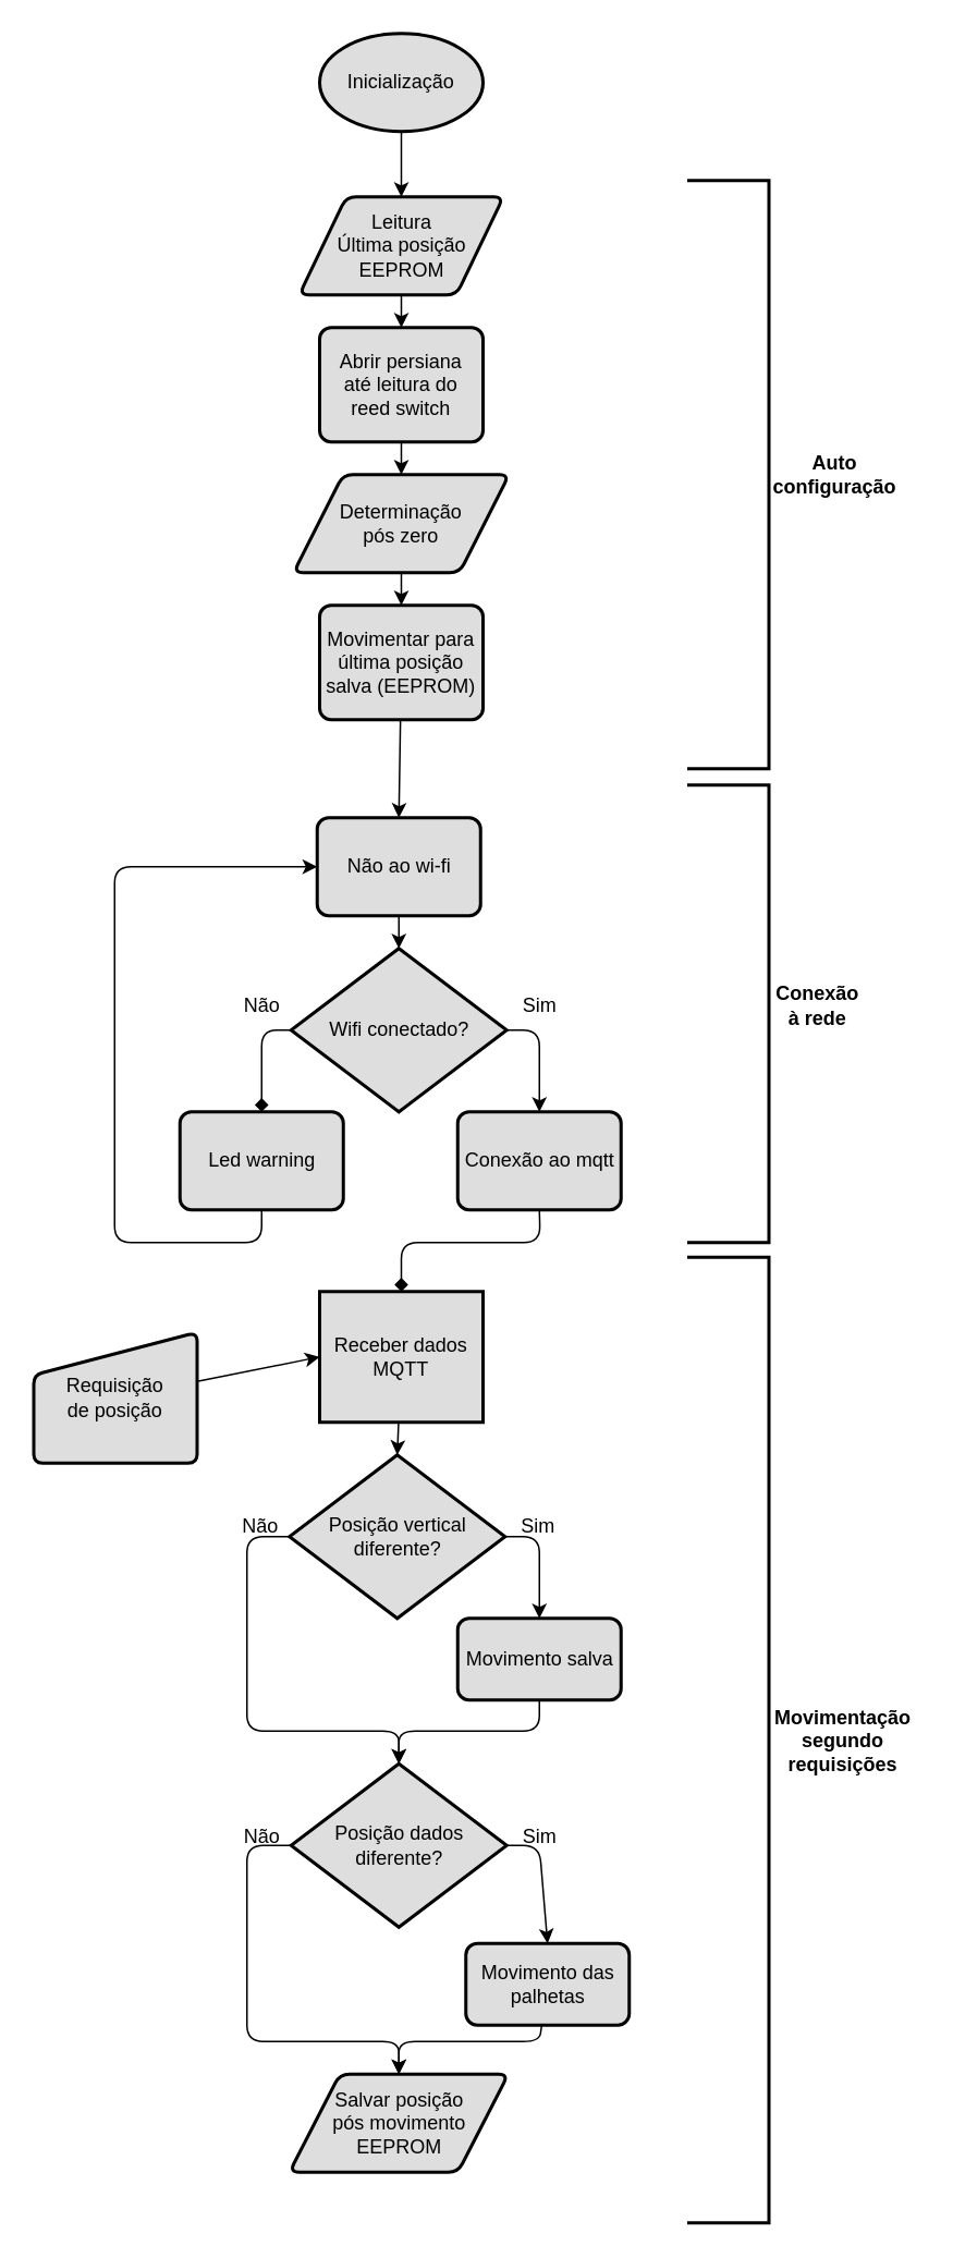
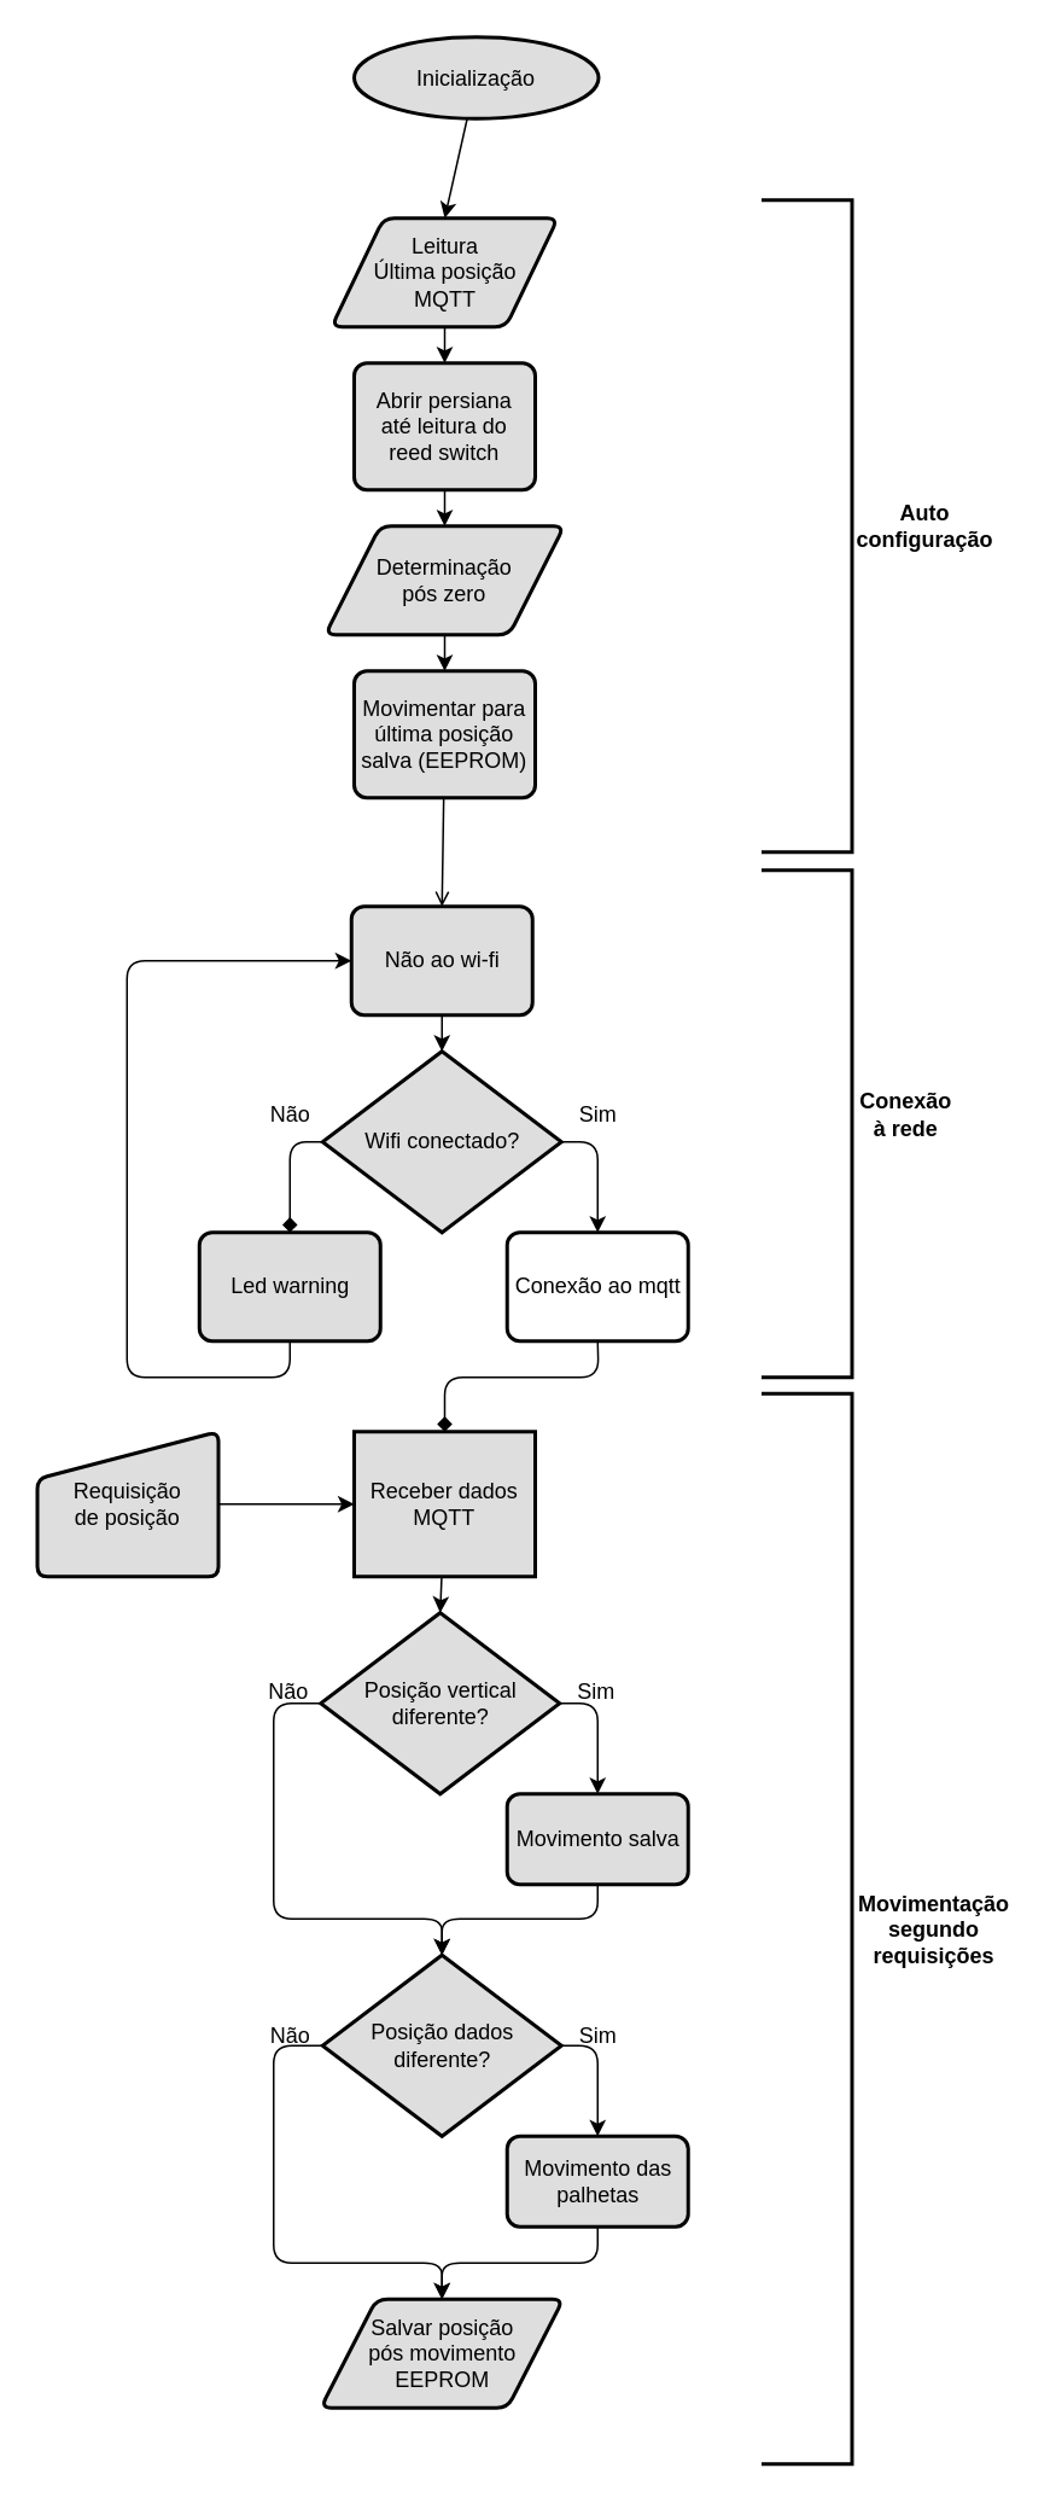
  <mxCell id="0" />
  <mxCell id="1" parent="0" />
  <mxCell id="2" style="edgeStyle=none;html=1;entryX=0.5;entryY=0;entryDx=0;entryDy=0;strokeColor=#000000;" edge="1" parent="1" source="3" target="16"><mxGeometry relative="1" as="geometry" /></mxCell>
- <mxCell id="3" value="Inicialização" style="strokeWidth=2;html=1;shape=mxgraph.flowchart.start_1;whiteSpace=wrap;strokeColor=#000000;fillColor=#DEDEDE;fontColor=#000000;" parent="1" vertex="1"><mxGeometry x="195" y="20" width="100" height="60" as="geometry" /></mxCell>
+ <mxCell id="3" value="Inicialização" style="strokeWidth=2;html=1;shape=mxgraph.flowchart.start_1;whiteSpace=wrap;strokeColor=#000000;fillColor=#DEDEDE;fontColor=#000000;" parent="1" vertex="1"><mxGeometry x="195" y="20" width="135" height="45" as="geometry" /></mxCell>
  <mxCell id="4" style="edgeStyle=none;html=1;entryX=0.5;entryY=0;entryDx=0;entryDy=0;entryPerimeter=0;strokeColor=#000000;fillColor=#DEDEDE;fontColor=#000000;" parent="1" source="5" target="10" edge="1"><mxGeometry relative="1" as="geometry" /></mxCell>
  <mxCell id="5" value="Não ao wi-fi" style="rounded=1;whiteSpace=wrap;html=1;absoluteArcSize=1;arcSize=14;strokeWidth=2;shadow=0;glass=0;labelBackgroundColor=none;fontColor=#000000;strokeColor=#000000;fillColor=#DEDEDE;" parent="1" vertex="1"><mxGeometry x="193.5" y="500" width="100" height="60" as="geometry" /></mxCell>
  <mxCell id="6" style="edgeStyle=none;html=1;entryX=0.5;entryY=0;entryDx=0;entryDy=0;exitX=0.5;exitY=1;exitDx=0;exitDy=0;strokeColor=#000000;endArrow=diamond;" edge="1" parent="1" source="7" target="28"><mxGeometry relative="1" as="geometry"><Array as="points"><mxPoint x="330" y="760" /><mxPoint x="245" y="760" /></Array></mxGeometry></mxCell>
- <mxCell id="7" value="Conexão ao mqtt" style="rounded=1;whiteSpace=wrap;html=1;absoluteArcSize=1;arcSize=14;strokeWidth=2;shadow=0;glass=0;labelBackgroundColor=none;fontColor=#000000;strokeColor=#000000;fillColor=#DEDEDE;" parent="1" vertex="1"><mxGeometry x="279.5" y="680" width="100" height="60" as="geometry" /></mxCell>
+ <mxCell id="7" value="Conexão ao mqtt" style="rounded=1;whiteSpace=wrap;html=1;absoluteArcSize=1;arcSize=14;strokeWidth=2;shadow=0;glass=0;labelBackgroundColor=none;fontColor=#000000;strokeColor=#000000;fillColor=#ffffff;" parent="1" vertex="1"><mxGeometry x="279.5" y="680" width="100" height="60" as="geometry" /></mxCell>
  <mxCell id="8" style="edgeStyle=none;html=1;entryX=0.5;entryY=0;entryDx=0;entryDy=0;exitX=0;exitY=0.5;exitDx=0;exitDy=0;exitPerimeter=0;strokeColor=#000000;fillColor=#DEDEDE;fontColor=#000000;endArrow=diamond;" parent="1" source="10" target="12" edge="1"><mxGeometry relative="1" as="geometry"><mxPoint x="159.5" y="630" as="targetPoint" /><Array as="points"><mxPoint x="159.5" y="630" /></Array></mxGeometry></mxCell>
  <mxCell id="9" style="edgeStyle=none;html=1;entryX=0.5;entryY=0;entryDx=0;entryDy=0;exitX=1;exitY=0.5;exitDx=0;exitDy=0;exitPerimeter=0;strokeColor=#000000;fillColor=#DEDEDE;fontColor=#000000;" parent="1" source="10" target="7" edge="1"><mxGeometry relative="1" as="geometry"><Array as="points"><mxPoint x="329.5" y="630" /></Array></mxGeometry></mxCell>
  <mxCell id="10" value="Wifi conectado?" style="strokeWidth=2;html=1;shape=mxgraph.flowchart.decision;whiteSpace=wrap;strokeColor=#000000;fillColor=#DEDEDE;fontColor=#000000;" parent="1" vertex="1"><mxGeometry x="177.5" y="580" width="132" height="100" as="geometry" /></mxCell>
  <mxCell id="11" style="edgeStyle=none;html=1;entryX=0;entryY=0.5;entryDx=0;entryDy=0;exitX=0.5;exitY=1;exitDx=0;exitDy=0;strokeColor=#000000;fillColor=#DEDEDE;fontColor=#000000;" parent="1" source="12" target="5" edge="1"><mxGeometry relative="1" as="geometry"><Array as="points"><mxPoint x="159.5" y="760" /><mxPoint x="69.5" y="760" /><mxPoint x="69.5" y="530" /></Array></mxGeometry></mxCell>
  <mxCell id="12" value="Led warning" style="rounded=1;whiteSpace=wrap;html=1;absoluteArcSize=1;arcSize=14;strokeWidth=2;strokeColor=#000000;fillColor=#DEDEDE;fontColor=#000000;" parent="1" vertex="1"><mxGeometry x="109.5" y="680" width="100" height="60" as="geometry" /></mxCell>
  <mxCell id="13" value="Sim" style="text;html=1;strokeColor=none;fillColor=none;align=center;verticalAlign=middle;whiteSpace=wrap;rounded=0;fontColor=#000000;labelBackgroundColor=none;" parent="1" vertex="1"><mxGeometry x="299.5" y="600" width="60" height="30" as="geometry" /></mxCell>
  <mxCell id="14" value="Não" style="text;html=1;strokeColor=none;fillColor=none;align=center;verticalAlign=middle;whiteSpace=wrap;rounded=0;fontColor=#000000;" parent="1" vertex="1"><mxGeometry x="129.5" y="600" width="60" height="30" as="geometry" /></mxCell>
  <mxCell id="15" style="edgeStyle=none;html=1;entryX=0.5;entryY=0;entryDx=0;entryDy=0;strokeColor=#000000;fillColor=#DEDEDE;fontColor=#000000;" parent="1" source="16" target="18" edge="1"><mxGeometry relative="1" as="geometry" /></mxCell>
- <mxCell id="16" value="Leitura&lt;br&gt;Última posição&lt;br&gt;EEPROM" style="shape=parallelogram;html=1;strokeWidth=2;perimeter=parallelogramPerimeter;whiteSpace=wrap;rounded=1;arcSize=12;size=0.23;strokeColor=#000000;fillColor=#DEDEDE;fontColor=#000000;" parent="1" vertex="1"><mxGeometry x="182.5" y="120" width="125" height="60" as="geometry" /></mxCell>
+ <mxCell id="16" value="Leitura&lt;br&gt;Última posição&lt;br&gt;MQTT" style="shape=parallelogram;html=1;strokeWidth=2;perimeter=parallelogramPerimeter;whiteSpace=wrap;rounded=1;arcSize=12;size=0.23;strokeColor=#000000;fillColor=#DEDEDE;fontColor=#000000;" parent="1" vertex="1"><mxGeometry x="182.5" y="120" width="125" height="60" as="geometry" /></mxCell>
  <mxCell id="17" style="edgeStyle=none;html=1;entryX=0.5;entryY=0;entryDx=0;entryDy=0;strokeColor=#000000;fillColor=#DEDEDE;fontColor=#000000;" parent="1" source="18" target="20" edge="1"><mxGeometry relative="1" as="geometry" /></mxCell>
  <mxCell id="18" value="Abrir persiana&lt;br&gt;até leitura do&lt;br&gt;reed switch" style="rounded=1;whiteSpace=wrap;html=1;absoluteArcSize=1;arcSize=14;strokeWidth=2;strokeColor=#000000;fillColor=#DEDEDE;fontColor=#000000;" parent="1" vertex="1"><mxGeometry x="195" y="200" width="100" height="70" as="geometry" /></mxCell>
  <mxCell id="19" style="edgeStyle=none;html=1;strokeColor=#000000;fillColor=#DEDEDE;fontColor=#000000;" parent="1" source="20" target="24" edge="1"><mxGeometry relative="1" as="geometry" /></mxCell>
  <mxCell id="20" value="Determinação&lt;br&gt;pós zero" style="shape=parallelogram;html=1;strokeWidth=2;perimeter=parallelogramPerimeter;whiteSpace=wrap;rounded=1;arcSize=12;size=0.23;strokeColor=#000000;fillColor=#DEDEDE;fontColor=#000000;" parent="1" vertex="1"><mxGeometry x="179" y="290" width="132" height="60" as="geometry" /></mxCell>
  <mxCell id="21" value="" style="strokeWidth=2;html=1;shape=mxgraph.flowchart.annotation_1;align=left;pointerEvents=1;flipH=1;strokeColor=#000000;fillColor=#DEDEDE;fontColor=#000000;" parent="1" vertex="1"><mxGeometry x="420" y="480" width="50" height="280" as="geometry" /></mxCell>
  <mxCell id="22" value="" style="strokeWidth=2;html=1;shape=mxgraph.flowchart.annotation_1;align=left;pointerEvents=1;flipH=1;strokeColor=#000000;fillColor=#DEDEDE;fontColor=#000000;" parent="1" vertex="1"><mxGeometry x="420" y="110" width="50" height="360" as="geometry" /></mxCell>
- <mxCell id="23" style="edgeStyle=none;html=1;entryX=0.5;entryY=0;entryDx=0;entryDy=0;strokeColor=#000000;" edge="1" parent="1" source="24" target="5"><mxGeometry relative="1" as="geometry" /></mxCell>
+ <mxCell id="23" style="edgeStyle=none;html=1;entryX=0.5;entryY=0;entryDx=0;entryDy=0;strokeColor=#000000;endArrow=open;" edge="1" parent="1" source="24" target="5"><mxGeometry relative="1" as="geometry" /></mxCell>
  <mxCell id="24" value="Movimentar para&lt;br&gt;última posição&lt;br&gt;salva (EEPROM)" style="rounded=1;whiteSpace=wrap;html=1;absoluteArcSize=1;arcSize=14;strokeWidth=2;strokeColor=#000000;fillColor=#DEDEDE;fontColor=#000000;" parent="1" vertex="1"><mxGeometry x="195" y="370" width="100" height="70" as="geometry" /></mxCell>
  <mxCell id="25" style="edgeStyle=none;html=1;entryX=0;entryY=0.5;entryDx=0;entryDy=0;strokeColor=#000000;fillColor=#DEDEDE;fontColor=#000000;" parent="1" source="26" target="28" edge="1"><mxGeometry relative="1" as="geometry" /></mxCell>
- <mxCell id="26" value="Requisição&lt;br&gt;de posição" style="html=1;strokeWidth=2;shape=manualInput;whiteSpace=wrap;rounded=1;size=26;arcSize=11;strokeColor=#000000;fillColor=#DEDEDE;fontColor=#000000;" parent="1" vertex="1"><mxGeometry x="20" y="815" width="100" height="80" as="geometry" /></mxCell>
+ <mxCell id="26" value="Requisição&lt;br&gt;de posição" style="html=1;strokeWidth=2;shape=manualInput;whiteSpace=wrap;rounded=1;size=26;arcSize=11;strokeColor=#000000;fillColor=#DEDEDE;fontColor=#000000;" parent="1" vertex="1"><mxGeometry x="20" y="790" width="100" height="80" as="geometry" /></mxCell>
  <mxCell id="27" style="edgeStyle=none;html=1;entryX=0.5;entryY=0;entryDx=0;entryDy=0;entryPerimeter=0;strokeColor=#000000;fillColor=#DEDEDE;fontColor=#000000;" parent="1" source="28" target="31" edge="1"><mxGeometry relative="1" as="geometry" /></mxCell>
  <mxCell id="28" value="Receber dados&lt;br&gt;MQTT" style="whiteSpace=wrap;html=1;absoluteArcSize=1;arcSize=14;strokeWidth=2;strokeColor=#000000;fillColor=#DEDEDE;fontColor=#000000;rounded=0;" parent="1" vertex="1"><mxGeometry x="195" y="790" width="100" height="80" as="geometry" /></mxCell>
  <mxCell id="29" style="edgeStyle=none;html=1;entryX=0.5;entryY=0;entryDx=0;entryDy=0;exitX=1;exitY=0.5;exitDx=0;exitDy=0;exitPerimeter=0;strokeColor=#000000;fillColor=#DEDEDE;fontColor=#000000;" parent="1" source="31" target="33" edge="1"><mxGeometry relative="1" as="geometry"><Array as="points"><mxPoint x="329.5" y="940" /></Array></mxGeometry></mxCell>
  <mxCell id="30" style="edgeStyle=none;html=1;exitX=0;exitY=0.5;exitDx=0;exitDy=0;exitPerimeter=0;strokeColor=#000000;fillColor=#DEDEDE;fontColor=#000000;" parent="1" source="31" edge="1"><mxGeometry relative="1" as="geometry"><mxPoint x="243.5" y="1079" as="targetPoint" /><Array as="points"><mxPoint x="150.5" y="940" /><mxPoint x="150.5" y="1059" /><mxPoint x="243.5" y="1059" /></Array></mxGeometry></mxCell>
  <mxCell id="31" value="Posição vertical&lt;br&gt;diferente?" style="strokeWidth=2;html=1;shape=mxgraph.flowchart.decision;whiteSpace=wrap;strokeColor=#000000;fillColor=#DEDEDE;fontColor=#000000;" parent="1" vertex="1"><mxGeometry x="176.5" y="890" width="132" height="100" as="geometry" /></mxCell>
  <mxCell id="32" style="edgeStyle=none;html=1;entryX=0.5;entryY=0;entryDx=0;entryDy=0;entryPerimeter=0;exitX=0.5;exitY=1;exitDx=0;exitDy=0;strokeColor=#000000;fillColor=#DEDEDE;fontColor=#000000;" parent="1" source="33" target="36" edge="1"><mxGeometry relative="1" as="geometry"><Array as="points"><mxPoint x="329.5" y="1059" /><mxPoint x="243.5" y="1059" /></Array></mxGeometry></mxCell>
  <mxCell id="33" value="Movimento salva" style="rounded=1;whiteSpace=wrap;html=1;absoluteArcSize=1;arcSize=14;strokeWidth=2;strokeColor=#000000;fillColor=#DEDEDE;fontColor=#000000;" parent="1" vertex="1"><mxGeometry x="279.5" y="990" width="100" height="50" as="geometry" /></mxCell>
  <mxCell id="34" style="edgeStyle=none;html=1;entryX=0.5;entryY=0;entryDx=0;entryDy=0;exitX=1;exitY=0.5;exitDx=0;exitDy=0;exitPerimeter=0;strokeColor=#000000;fillColor=#DEDEDE;fontColor=#000000;" parent="1" source="36" target="38" edge="1"><mxGeometry relative="1" as="geometry"><Array as="points"><mxPoint x="329.5" y="1129" /></Array></mxGeometry></mxCell>
  <mxCell id="35" style="edgeStyle=none;html=1;entryX=0.5;entryY=0;entryDx=0;entryDy=0;exitX=0;exitY=0.5;exitDx=0;exitDy=0;exitPerimeter=0;strokeColor=#000000;fillColor=#DEDEDE;fontColor=#000000;" parent="1" source="36" target="39" edge="1"><mxGeometry relative="1" as="geometry"><mxPoint x="170.5" y="1159" as="sourcePoint" /><Array as="points"><mxPoint x="150.5" y="1129" /><mxPoint x="150.5" y="1249" /><mxPoint x="243.5" y="1249" /></Array></mxGeometry></mxCell>
  <mxCell id="36" value="Posição dados&lt;br&gt;diferente?" style="strokeWidth=2;html=1;shape=mxgraph.flowchart.decision;whiteSpace=wrap;strokeColor=#000000;fillColor=#DEDEDE;fontColor=#000000;" parent="1" vertex="1"><mxGeometry x="177.5" y="1079" width="132" height="100" as="geometry" /></mxCell>
  <mxCell id="37" style="edgeStyle=none;html=1;entryX=0.5;entryY=0;entryDx=0;entryDy=0;strokeColor=#000000;fillColor=#DEDEDE;fontColor=#000000;" parent="1" source="38" target="39" edge="1"><mxGeometry relative="1" as="geometry"><Array as="points"><mxPoint x="329.5" y="1249" /><mxPoint x="243.5" y="1249" /></Array></mxGeometry></mxCell>
- <mxCell id="38" value="Movimento das palhetas" style="rounded=1;whiteSpace=wrap;html=1;absoluteArcSize=1;arcSize=14;strokeWidth=2;strokeColor=#000000;fillColor=#DEDEDE;fontColor=#000000;" parent="1" vertex="1"><mxGeometry x="284.5" y="1189" width="100" height="50" as="geometry" /></mxCell>
+ <mxCell id="38" value="Movimento das palhetas" style="rounded=1;whiteSpace=wrap;html=1;absoluteArcSize=1;arcSize=14;strokeWidth=2;strokeColor=#000000;fillColor=#DEDEDE;fontColor=#000000;" parent="1" vertex="1"><mxGeometry x="279.5" y="1179" width="100" height="50" as="geometry" /></mxCell>
  <mxCell id="39" value="Salvar posição&lt;br&gt;pós movimento&lt;br&gt;EEPROM" style="shape=parallelogram;html=1;strokeWidth=2;perimeter=parallelogramPerimeter;whiteSpace=wrap;rounded=1;arcSize=12;size=0.23;strokeColor=#000000;fillColor=#DEDEDE;fontColor=#000000;" parent="1" vertex="1"><mxGeometry x="176.5" y="1269" width="134" height="60" as="geometry" /></mxCell>
  <mxCell id="40" value="" style="strokeWidth=2;html=1;shape=mxgraph.flowchart.annotation_1;align=left;pointerEvents=1;flipH=1;strokeColor=#000000;fillColor=#DEDEDE;fontColor=#000000;" parent="1" vertex="1"><mxGeometry x="420" y="769" width="50" height="591" as="geometry" /></mxCell>
  <mxCell id="41" value="&lt;b&gt;Conexão à rede&lt;/b&gt;" style="text;html=1;strokeColor=none;fillColor=none;align=center;verticalAlign=middle;whiteSpace=wrap;rounded=0;fontColor=#000000;" parent="1" vertex="1"><mxGeometry x="470" y="600" width="60" height="30" as="geometry" /></mxCell>
  <mxCell id="42" value="Auto configuração" style="text;html=1;strokeColor=none;fillColor=none;align=center;verticalAlign=middle;whiteSpace=wrap;rounded=0;fontStyle=1;fontColor=#000000;" parent="1" vertex="1"><mxGeometry x="470" y="275" width="81" height="30" as="geometry" /></mxCell>
  <mxCell id="43" value="&lt;b&gt;Movimentação&lt;br&gt;segundo&lt;br&gt;requisições&lt;br&gt;&lt;/b&gt;" style="text;html=1;strokeColor=none;fillColor=none;align=center;verticalAlign=middle;whiteSpace=wrap;rounded=0;fontColor=#000000;" parent="1" vertex="1"><mxGeometry x="470" y="1044.75" width="91" height="39.5" as="geometry" /></mxCell>
  <mxCell id="44" value="Não" style="text;html=1;strokeColor=none;fillColor=none;align=center;verticalAlign=middle;whiteSpace=wrap;rounded=0;fontColor=#000000;" parent="1" vertex="1"><mxGeometry x="128.5" y="919" width="60" height="30" as="geometry" /></mxCell>
  <mxCell id="45" value="Sim" style="text;html=1;strokeColor=none;fillColor=none;align=center;verticalAlign=middle;whiteSpace=wrap;rounded=0;fontColor=#000000;labelBackgroundColor=none;" parent="1" vertex="1"><mxGeometry x="298.5" y="919" width="60" height="30" as="geometry" /></mxCell>
  <mxCell id="46" value="Não" style="text;html=1;strokeColor=none;fillColor=none;align=center;verticalAlign=middle;whiteSpace=wrap;rounded=0;fontColor=#000000;" parent="1" vertex="1"><mxGeometry x="130" y="1109" width="60" height="30" as="geometry" /></mxCell>
  <mxCell id="47" value="Sim" style="text;html=1;strokeColor=none;fillColor=none;align=center;verticalAlign=middle;whiteSpace=wrap;rounded=0;fontColor=#000000;labelBackgroundColor=none;" parent="1" vertex="1"><mxGeometry x="300" y="1109" width="60" height="30" as="geometry" /></mxCell>
